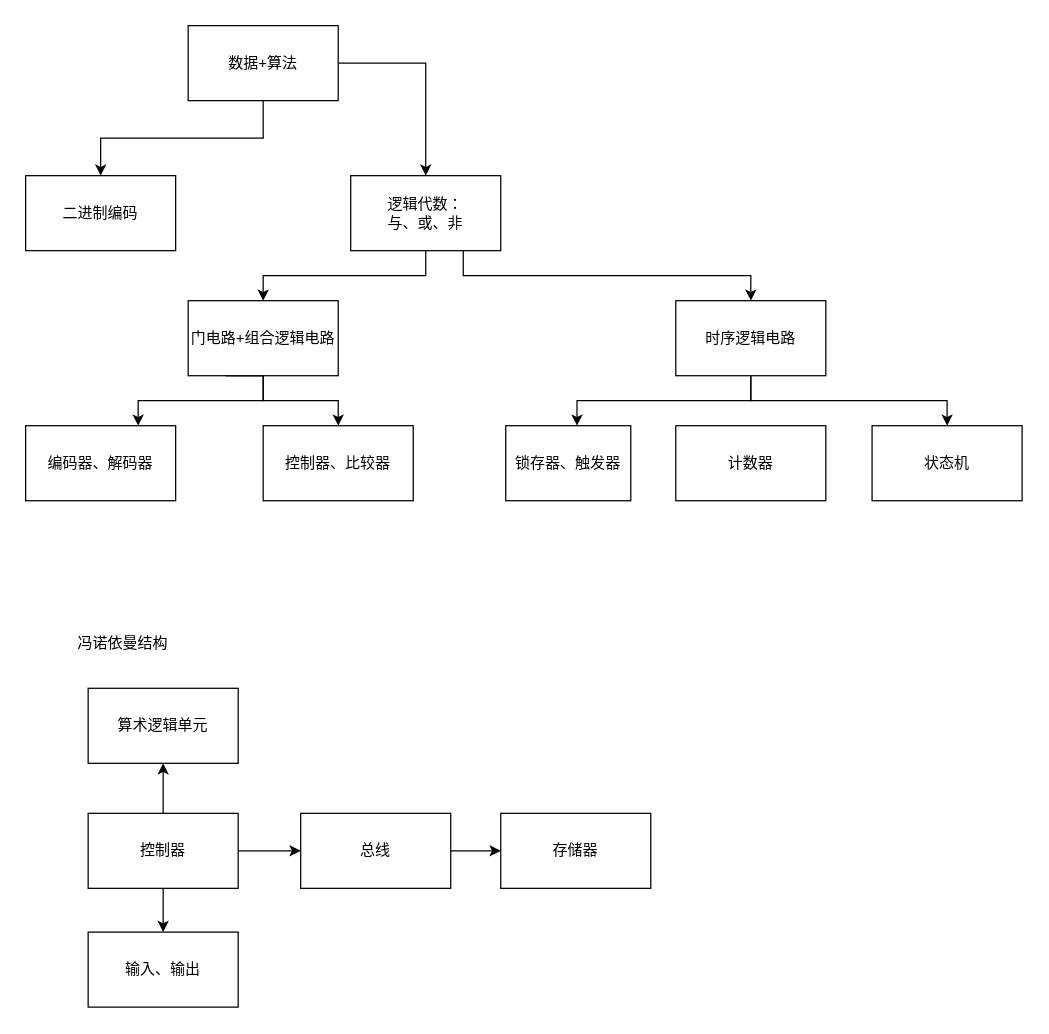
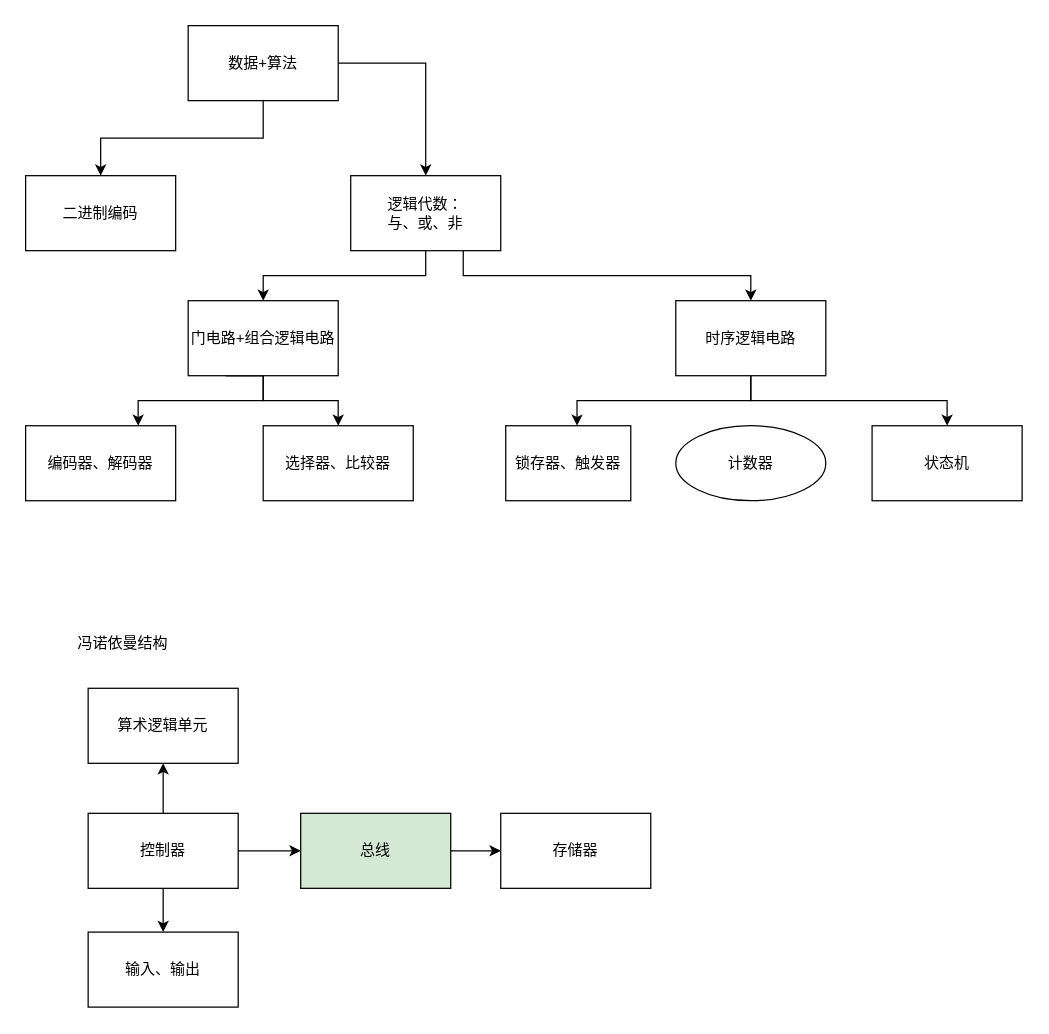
  <mxCell id="0" />
  <mxCell id="1" parent="0" />
  <mxCell id="2" value="二进制编码&lt;br&gt;" style="rounded=0;whiteSpace=wrap;html=1;" parent="1" vertex="1"><mxGeometry x="20" y="140" width="120" height="60" as="geometry" /></mxCell>
  <mxCell id="3" style="edgeStyle=orthogonalEdgeStyle;rounded=0;orthogonalLoop=1;jettySize=auto;html=1;exitX=0.5;exitY=1;exitDx=0;exitDy=0;entryX=0.5;entryY=0;entryDx=0;entryDy=0;" parent="1" source="5" target="8" edge="1"><mxGeometry relative="1" as="geometry" /></mxCell>
  <mxCell id="4" style="edgeStyle=orthogonalEdgeStyle;rounded=0;orthogonalLoop=1;jettySize=auto;html=1;exitX=0.75;exitY=1;exitDx=0;exitDy=0;" parent="1" source="5" target="17" edge="1"><mxGeometry relative="1" as="geometry" /></mxCell>
  <mxCell id="5" value="逻辑代数：&lt;br&gt;与、或、非" style="rounded=0;whiteSpace=wrap;html=1;" parent="1" vertex="1"><mxGeometry x="280" y="140" width="120" height="60" as="geometry" /></mxCell>
  <mxCell id="6" style="edgeStyle=orthogonalEdgeStyle;rounded=0;orthogonalLoop=1;jettySize=auto;html=1;exitX=0.25;exitY=1;exitDx=0;exitDy=0;entryX=0.75;entryY=0;entryDx=0;entryDy=0;" parent="1" source="8" target="12" edge="1"><mxGeometry relative="1" as="geometry"><Array as="points"><mxPoint x="210" y="300" /><mxPoint x="210" y="320" /><mxPoint x="110" y="320" /></Array></mxGeometry></mxCell>
  <mxCell id="7" style="edgeStyle=orthogonalEdgeStyle;rounded=0;orthogonalLoop=1;jettySize=auto;html=1;exitX=0.25;exitY=1;exitDx=0;exitDy=0;" parent="1" source="8" target="13" edge="1"><mxGeometry relative="1" as="geometry"><Array as="points"><mxPoint x="210" y="300" /><mxPoint x="210" y="320" /><mxPoint x="270" y="320" /></Array></mxGeometry></mxCell>
  <mxCell id="8" value="门电路+组合逻辑电路" style="rounded=0;whiteSpace=wrap;html=1;" parent="1" vertex="1"><mxGeometry x="150" y="240" width="120" height="60" as="geometry" /></mxCell>
  <mxCell id="9" style="edgeStyle=orthogonalEdgeStyle;rounded=0;orthogonalLoop=1;jettySize=auto;html=1;" parent="1" source="11" target="5" edge="1"><mxGeometry relative="1" as="geometry" /></mxCell>
  <mxCell id="10" style="edgeStyle=orthogonalEdgeStyle;rounded=0;orthogonalLoop=1;jettySize=auto;html=1;exitX=0.5;exitY=1;exitDx=0;exitDy=0;" parent="1" source="11" target="2" edge="1"><mxGeometry relative="1" as="geometry" /></mxCell>
  <mxCell id="11" value="数据+算法" style="rounded=0;whiteSpace=wrap;html=1;" parent="1" vertex="1"><mxGeometry x="150" y="20" width="120" height="60" as="geometry" /></mxCell>
  <mxCell id="12" value="编码器、解码器" style="rounded=0;whiteSpace=wrap;html=1;" parent="1" vertex="1"><mxGeometry x="20" y="340" width="120" height="60" as="geometry" /></mxCell>
- <mxCell id="13" value="控制器、比较器" style="rounded=0;whiteSpace=wrap;html=1;" parent="1" vertex="1"><mxGeometry x="210" y="340" width="120" height="60" as="geometry" /></mxCell>
+ <mxCell id="13" value="选择器、比较器" style="rounded=0;whiteSpace=wrap;html=1;" parent="1" vertex="1"><mxGeometry x="210" y="340" width="120" height="60" as="geometry" /></mxCell>
  <mxCell id="14" value="锁存器、触发器" style="rounded=0;whiteSpace=wrap;html=1;" parent="1" vertex="1"><mxGeometry x="404" y="340" width="100" height="60" as="geometry" /></mxCell>
  <mxCell id="15" style="edgeStyle=orthogonalEdgeStyle;rounded=0;orthogonalLoop=1;jettySize=auto;html=1;exitX=0.5;exitY=1;exitDx=0;exitDy=0;entryX=0.57;entryY=0;entryDx=0;entryDy=0;entryPerimeter=0;" parent="1" source="17" target="14" edge="1"><mxGeometry relative="1" as="geometry" /></mxCell>
  <mxCell id="16" style="edgeStyle=orthogonalEdgeStyle;rounded=0;orthogonalLoop=1;jettySize=auto;html=1;exitX=0.5;exitY=1;exitDx=0;exitDy=0;" parent="1" source="17" target="20" edge="1"><mxGeometry relative="1" as="geometry" /></mxCell>
  <mxCell id="17" value="时序逻辑电路" style="rounded=0;whiteSpace=wrap;html=1;" parent="1" vertex="1"><mxGeometry x="540" y="240" width="120" height="60" as="geometry" /></mxCell>
- <mxCell id="18" value="计数器" style="rounded=0;whiteSpace=wrap;html=1;" parent="1" vertex="1"><mxGeometry x="540" y="340" width="120" height="60" as="geometry" /></mxCell>
+ <mxCell id="18" value="计数器" style="ellipse;whiteSpace=wrap;html=1;" parent="1" vertex="1"><mxGeometry x="540" y="340" width="120" height="60" as="geometry" /></mxCell>
  <mxCell id="19" style="edgeStyle=orthogonalEdgeStyle;rounded=0;orthogonalLoop=1;jettySize=auto;html=1;exitX=0.5;exitY=1;exitDx=0;exitDy=0;" parent="1" source="17" target="17" edge="1"><mxGeometry relative="1" as="geometry" /></mxCell>
  <mxCell id="20" value="状态机" style="rounded=0;whiteSpace=wrap;html=1;" parent="1" vertex="1"><mxGeometry x="697" y="340" width="120" height="60" as="geometry" /></mxCell>
  <mxCell id="21" value="存储器" style="rounded=0;whiteSpace=wrap;html=1;" vertex="1" parent="1"><mxGeometry x="400" y="650" width="120" height="60" as="geometry" /></mxCell>
  <mxCell id="22" style="edgeStyle=orthogonalEdgeStyle;rounded=0;orthogonalLoop=1;jettySize=auto;html=1;exitX=1;exitY=0.5;exitDx=0;exitDy=0;entryX=0;entryY=0.5;entryDx=0;entryDy=0;" edge="1" parent="1" source="25" target="30"><mxGeometry relative="1" as="geometry" /></mxCell>
  <mxCell id="23" style="edgeStyle=orthogonalEdgeStyle;rounded=0;orthogonalLoop=1;jettySize=auto;html=1;exitX=0.5;exitY=0;exitDx=0;exitDy=0;entryX=0.5;entryY=1;entryDx=0;entryDy=0;" edge="1" parent="1" source="25" target="28"><mxGeometry relative="1" as="geometry" /></mxCell>
  <mxCell id="24" style="edgeStyle=orthogonalEdgeStyle;rounded=0;orthogonalLoop=1;jettySize=auto;html=1;exitX=0.5;exitY=1;exitDx=0;exitDy=0;entryX=0.5;entryY=0;entryDx=0;entryDy=0;" edge="1" parent="1" source="25" target="27"><mxGeometry relative="1" as="geometry" /></mxCell>
  <mxCell id="25" value="控制器" style="rounded=0;whiteSpace=wrap;html=1;" vertex="1" parent="1"><mxGeometry x="70" y="650" width="120" height="60" as="geometry" /></mxCell>
  <mxCell id="26" value="&lt;span style=&quot;color: rgb(0, 0, 0); font-family: Helvetica; font-size: 12px; font-style: normal; font-variant-ligatures: normal; font-variant-caps: normal; font-weight: 400; letter-spacing: normal; orphans: 2; text-align: center; text-indent: 0px; text-transform: none; widows: 2; word-spacing: 0px; -webkit-text-stroke-width: 0px; background-color: rgb(251, 251, 251); text-decoration-thickness: initial; text-decoration-style: initial; text-decoration-color: initial; float: none; display: inline !important;&quot;&gt;冯诺依曼结构&lt;/span&gt;" style="text;whiteSpace=wrap;html=1;" vertex="1" parent="1"><mxGeometry x="60" y="500" width="110" height="40" as="geometry" /></mxCell>
  <mxCell id="27" value="输入、输出" style="rounded=0;whiteSpace=wrap;html=1;" vertex="1" parent="1"><mxGeometry x="70" y="745" width="120" height="60" as="geometry" /></mxCell>
  <mxCell id="28" value="算术逻辑单元" style="rounded=0;whiteSpace=wrap;html=1;" vertex="1" parent="1"><mxGeometry x="70" y="550" width="120" height="60" as="geometry" /></mxCell>
  <mxCell id="29" style="edgeStyle=orthogonalEdgeStyle;rounded=0;orthogonalLoop=1;jettySize=auto;html=1;exitX=1;exitY=0.5;exitDx=0;exitDy=0;entryX=0;entryY=0.5;entryDx=0;entryDy=0;" edge="1" parent="1" source="30" target="21"><mxGeometry relative="1" as="geometry" /></mxCell>
- <mxCell id="30" value="总线" style="rounded=0;whiteSpace=wrap;html=1;" vertex="1" parent="1"><mxGeometry x="240" y="650" width="120" height="60" as="geometry" /></mxCell>
+ <mxCell id="30" value="总线" style="rounded=0;whiteSpace=wrap;html=1;fillColor=#d5e8d4;" vertex="1" parent="1"><mxGeometry x="240" y="650" width="120" height="60" as="geometry" /></mxCell>
